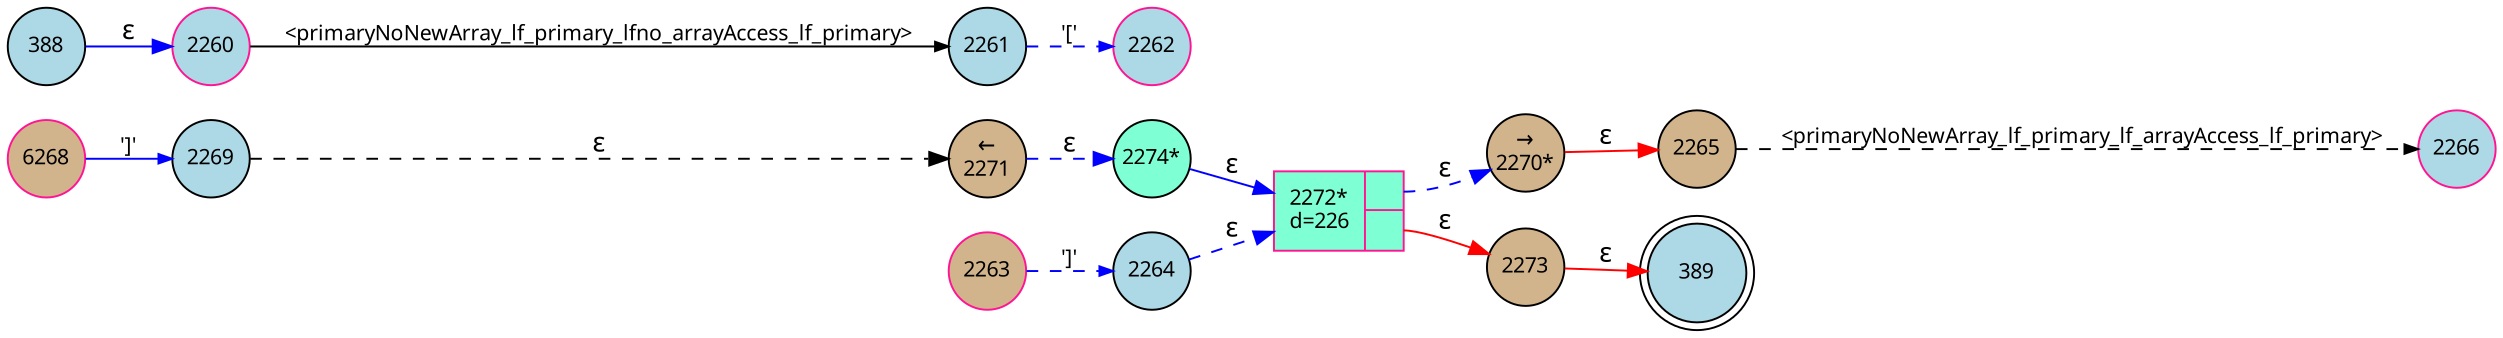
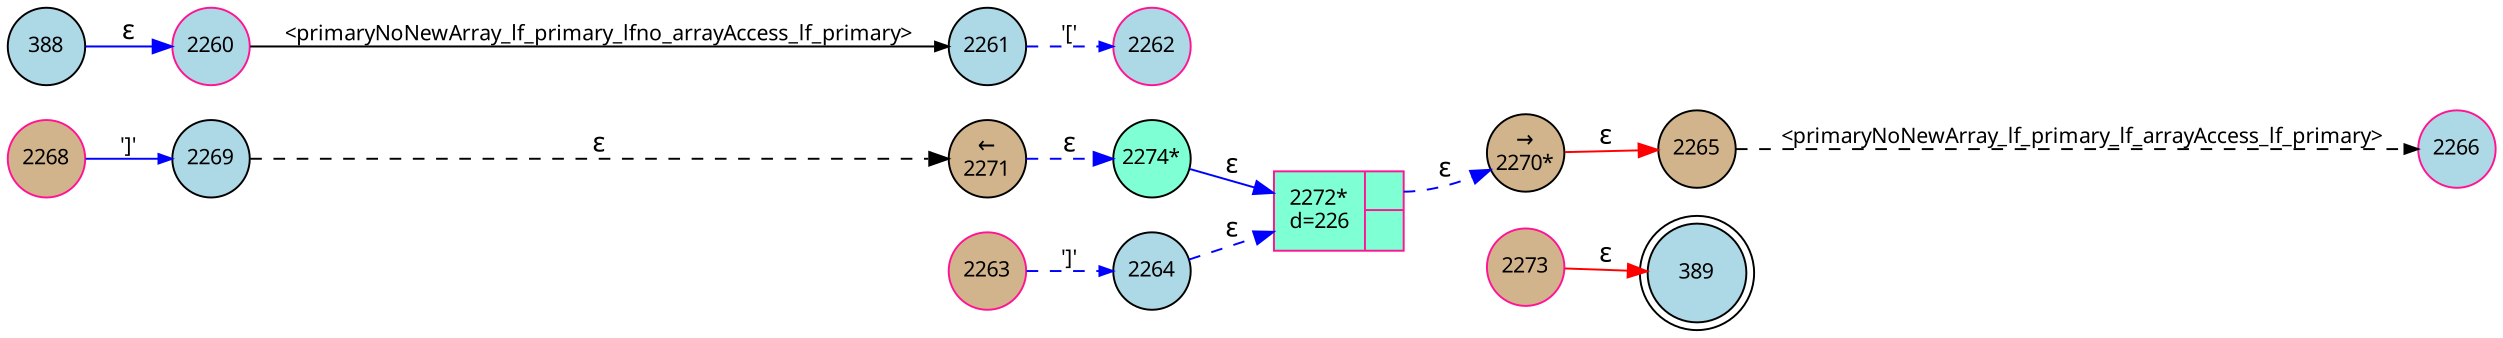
  digraph {
    fontname="Noto Sans"
    rankdir=LR
    node [color=black fillcolor=lightblue fixedsize=true fontname="Noto Sans" fontsize=11 shape=circle style=filled peripheries=1]
    edge [color=blue fontname="Noto Sans" style=solid]
    n1 [label=389 shape=doublecircle width=.6 peripheries=""]
    n2 [color=deeppink fillcolor=aquamarine fixedsize=false label="{2272*\nd=226|{<p0>|<p1>}}" shape=record]
-   n3 [fillcolor=tan label=2273 width=.55]
+   n3 [color=deeppink fillcolor=tan label=2273 width=.55]
    n4 [fillcolor=tan label="&rarr;\n2270*" width=.55]
    n5 [fillcolor=tan label=2265 width=.55]
    n6 [fillcolor=aquamarine label="2274*" width=.55]
    n7 [label=388 width=.55]
    n8 [color=deeppink label=2260 width=.55]
    n9 [label=2261 width=.55]
    n10 [color=deeppink label=2262 width=.55]
    n11 [color=deeppink fillcolor=tan label=2263 width=.55]
    n12 [label=2264 width=.55]
    n13 [color=deeppink label=2266 width=.55]
-   n14 [color=deeppink fillcolor=tan label=6268 width=.55]
+   n14 [color=deeppink fillcolor=tan label=2268 width=.55]
    n15 [label=2269 width=.55]
    n16 [fillcolor=tan label="&larr;\n2271" width=.55]
-   n2 -> n3 [color=red label="&epsilon;" tailport=p1]
    n2 -> n4 [label="&epsilon;" style=dashed tailport=p0]
    n3 -> n1 [color=red label="&epsilon;"]
    n4 -> n5 [color=red label="&epsilon;"]
    n5 -> n13 [arrowhead=normal arrowsize=.7 color=black fontsize=11 label="<primaryNoNewArray_lf_primary_lf_arrayAccess_lf_primary>" style=dashed]
    n6 -> n2 [label="&epsilon;"]
    n7 -> n8 [label="&epsilon;"]
    n8 -> n9 [arrowhead=normal arrowsize=.7 color=black fontsize=11 label="<primaryNoNewArray_lf_primary_lfno_arrayAccess_lf_primary>"]
    n9 -> n10 [arrowhead=normal arrowsize=.7 fontsize=11 label="'['" style=dashed]
    n11 -> n12 [arrowhead=normal arrowsize=.7 fontsize=11 label="']'" style=dashed]
    n12 -> n2 [label="&epsilon;" style=dashed]
    n14 -> n15 [arrowhead=normal arrowsize=.7 fontsize=11 label="']'"]
    n15 -> n16 [color=black label="&epsilon;" style=dashed]
    n16 -> n6 [label="&epsilon;" style=dashed]
  }
